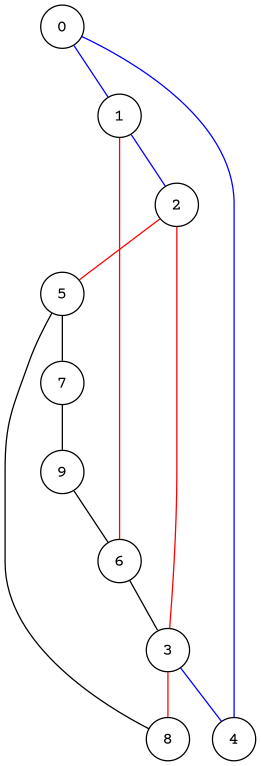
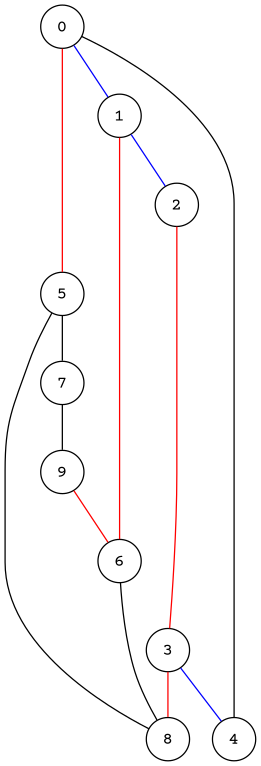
  graph {
    fontname="Courier Prime"
    node [color=black fontname="Courier Prime" shape=circle]
    edge [color=black fontname="Courier Prime"]
    0 [height=0.47 width=0.47]
    1 [height=0.47 width=0.47]
    5 [height=0.47 width=0.47]
    2 [height=0.47 width=0.47]
    6 [height=0.47 width=0.47]
    7 [height=0.47 width=0.47]
    3 [height=0.47 width=0.47]
    8 [height=0.47 width=0.47]
    4 [height=0.47 width=0.47]
    9 [height=0.47 width=0.47]
    0 -- 1 [color=blue]
-   2 -- 5 [color=red weight=5]
+   0 -- 5 [color=red weight=5]
    1 -- 2 [color=blue]
    1 -- 6 [color=red weight=5]
    5 -- 7
    2 -- 3 [color=red]
-   6 -- 3
+   6 -- 8
    7 -- 9
    3 -- 8 [color=red weight=5]
    3 -- 4 [color=blue]
    8 -- 5
-   4 -- 0 [color=blue]
-   9 -- 6
+   4 -- 0
+   9 -- 6 [color=red]
  }
